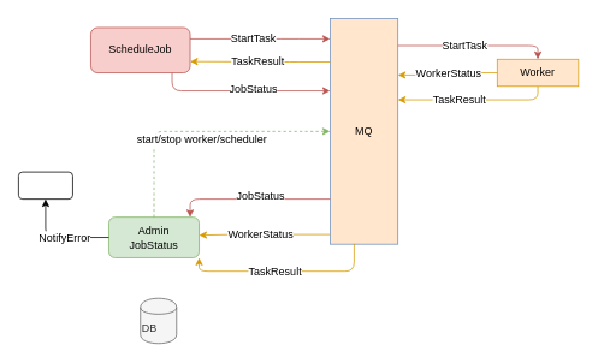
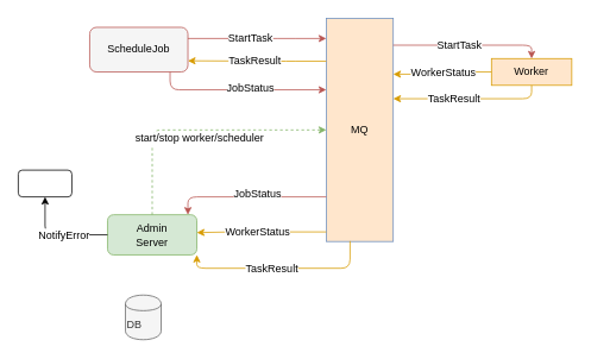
  <mxCell id="0" />
  <mxCell id="1" parent="0" />
  <mxCell id="2" value="MQ" style="rounded=0;whiteSpace=wrap;html=1;fillColor=#ffe6cc;strokeColor=#6c8ebf;" parent="1" vertex="1"><mxGeometry x="365" y="20" width="75" height="250" as="geometry" /></mxCell>
- <mxCell id="3" value="ScheduleJob" style="rounded=1;whiteSpace=wrap;html=1;fillColor=#f8cecc;strokeColor=#b85450;" parent="1" vertex="1"><mxGeometry x="100" y="30" width="110" height="50" as="geometry" /></mxCell>
- <mxCell id="4" value="Admin&lt;br&gt;JobStatus" style="rounded=1;whiteSpace=wrap;html=1;fillColor=#d5e8d4;strokeColor=#82b366;" parent="1" vertex="1"><mxGeometry x="120" y="240" width="100" height="45" as="geometry" /></mxCell>
+ <mxCell id="3" value="ScheduleJob" style="rounded=1;whiteSpace=wrap;html=1;fillColor=#f5f5f5;strokeColor=#b85450;" parent="1" vertex="1"><mxGeometry x="100" y="30" width="110" height="50" as="geometry" /></mxCell>
+ <mxCell id="4" value="Admin&lt;br&gt;Server" style="rounded=1;whiteSpace=wrap;html=1;fillColor=#d5e8d4;strokeColor=#82b366;" parent="1" vertex="1"><mxGeometry x="120" y="240" width="100" height="45" as="geometry" /></mxCell>
  <mxCell id="5" value="Worker" style="whiteSpace=wrap;html=1;fillColor=#ffe6cc;strokeColor=#d79b00;rounded=0;" parent="1" vertex="1"><mxGeometry x="550" y="65" width="90" height="30" as="geometry" /></mxCell>
  <mxCell id="6" style="edgeStyle=elbowEdgeStyle;rounded=0;orthogonalLoop=1;jettySize=auto;elbow=vertical;html=1;exitX=0.5;exitY=1;exitDx=0;exitDy=0;startArrow=classic;startFill=1;" parent="1" edge="1"><mxGeometry relative="1" as="geometry"><mxPoint x="605" y="250" as="sourcePoint" /><mxPoint x="605" y="250" as="targetPoint" /></mxGeometry></mxCell>
  <mxCell id="7" value="" style="endArrow=classic;html=1;edgeStyle=elbowEdgeStyle;fillColor=#ffe6cc;strokeColor=#d79b00;exitX=0;exitY=0.957;exitDx=0;exitDy=0;exitPerimeter=0;" parent="1" source="2" target="4" edge="1"><mxGeometry width="50" height="50" relative="1" as="geometry"><mxPoint x="364" y="261" as="sourcePoint" /><mxPoint x="270" y="261.25" as="targetPoint" /><Array as="points"><mxPoint x="260" y="260" /><mxPoint x="340" y="270" /><mxPoint x="280" y="270" /><mxPoint x="330" y="260" /><mxPoint x="310" y="260" /><mxPoint x="300" y="260" /><mxPoint x="260" y="283" /><mxPoint x="290" y="270" /><mxPoint x="310" y="280" /></Array></mxGeometry></mxCell>
  <mxCell id="8" value="WorkerStatus" style="text;html=1;resizable=0;points=[];align=center;verticalAlign=middle;labelBackgroundColor=#ffffff;" parent="7" vertex="1" connectable="0"><mxGeometry x="-0.447" relative="1" as="geometry"><mxPoint x="-37.5" as="offset" /></mxGeometry></mxCell>
  <mxCell id="9" value="" style="endArrow=classic;html=1;exitX=1;exitY=0.25;exitDx=0;exitDy=0;fillColor=#f8cecc;strokeColor=#b85450;edgeStyle=orthogonalEdgeStyle;elbow=vertical;" parent="1" source="3" target="2" edge="1"><mxGeometry width="50" height="50" relative="1" as="geometry"><mxPoint x="170" y="350" as="sourcePoint" /><mxPoint x="315" y="0" as="targetPoint" /><Array as="points"><mxPoint x="320" y="43" /><mxPoint x="320" y="43" /></Array></mxGeometry></mxCell>
  <mxCell id="10" value="StartTask" style="text;html=1;resizable=0;points=[];align=center;verticalAlign=middle;labelBackgroundColor=#ffffff;" parent="9" vertex="1" connectable="0"><mxGeometry x="-0.382" y="2" relative="1" as="geometry"><mxPoint x="21" y="2" as="offset" /></mxGeometry></mxCell>
  <mxCell id="11" value="" style="endArrow=classic;html=1;entryX=1;entryY=0.75;entryDx=0;entryDy=0;fillColor=#ffe6cc;strokeColor=#d79b00;edgeStyle=orthogonalEdgeStyle;" parent="1" source="2" target="3" edge="1"><mxGeometry width="50" height="50" relative="1" as="geometry"><mxPoint x="350" y="68" as="sourcePoint" /><mxPoint x="190" y="300" as="targetPoint" /><Array as="points"><mxPoint x="320" y="68" /><mxPoint x="320" y="68" /></Array></mxGeometry></mxCell>
  <mxCell id="12" value="TaskResult" style="text;html=1;resizable=0;points=[];align=center;verticalAlign=middle;labelBackgroundColor=#ffffff;" parent="11" vertex="1" connectable="0"><mxGeometry x="0.196" relative="1" as="geometry"><mxPoint x="12" as="offset" /></mxGeometry></mxCell>
  <mxCell id="13" value="" style="endArrow=classic;html=1;fillColor=#ffe6cc;strokeColor=#d79b00;edgeStyle=orthogonalEdgeStyle;elbow=vertical;entryX=1;entryY=0.25;entryDx=0;entryDy=0;" parent="1" source="5" target="2" edge="1"><mxGeometry width="50" height="50" relative="1" as="geometry"><mxPoint x="130" y="380" as="sourcePoint" /><mxPoint x="520" y="130" as="targetPoint" /><Array as="points" /></mxGeometry></mxCell>
  <mxCell id="14" value="WorkerStatus" style="text;html=1;resizable=0;points=[];align=center;verticalAlign=middle;labelBackgroundColor=#ffffff;fontColor=#000000;" parent="13" vertex="1" connectable="0"><mxGeometry x="-0.215" y="3" relative="1" as="geometry"><mxPoint x="-11" y="-3" as="offset" /></mxGeometry></mxCell>
  <mxCell id="15" value="" style="endArrow=classic;html=1;edgeStyle=orthogonalEdgeStyle;fillColor=#f8cecc;strokeColor=#b85450;" parent="1" source="3" target="2" edge="1"><mxGeometry width="50" height="50" relative="1" as="geometry"><mxPoint x="185" y="140" as="sourcePoint" /><mxPoint x="180" y="330" as="targetPoint" /><Array as="points"><mxPoint x="190" y="100" /></Array></mxGeometry></mxCell>
  <mxCell id="16" value="JobStatus" style="text;html=1;resizable=0;points=[];align=center;verticalAlign=middle;labelBackgroundColor=#ffffff;" parent="15" vertex="1" connectable="0"><mxGeometry x="0.016" y="1" relative="1" as="geometry"><mxPoint x="10" y="-1" as="offset" /></mxGeometry></mxCell>
  <mxCell id="17" value="" style="endArrow=classic;html=1;fillColor=#f8cecc;strokeColor=#b85450;edgeStyle=orthogonalEdgeStyle;elbow=vertical;" parent="1" source="2" target="5" edge="1"><mxGeometry width="50" height="50" relative="1" as="geometry"><mxPoint x="450" y="110" as="sourcePoint" /><mxPoint x="630" y="30" as="targetPoint" /><Array as="points"><mxPoint x="595" y="50" /></Array></mxGeometry></mxCell>
  <mxCell id="18" value="StartTask" style="text;html=1;resizable=0;points=[];align=center;verticalAlign=middle;labelBackgroundColor=#ffffff;" parent="17" vertex="1" connectable="0"><mxGeometry x="-0.382" y="2" relative="1" as="geometry"><mxPoint x="20" y="2" as="offset" /></mxGeometry></mxCell>
  <mxCell id="19" value="" style="endArrow=classic;html=1;exitX=0.5;exitY=1;exitDx=0;exitDy=0;fillColor=#ffe6cc;strokeColor=#d79b00;edgeStyle=orthogonalEdgeStyle;elbow=vertical;" parent="1" source="5" target="2" edge="1"><mxGeometry width="50" height="50" relative="1" as="geometry"><mxPoint x="560" y="90" as="sourcePoint" /><mxPoint x="450" y="90" as="targetPoint" /><Array as="points"><mxPoint x="595" y="110" /></Array></mxGeometry></mxCell>
  <mxCell id="20" value="TaskResult" style="text;html=1;resizable=0;points=[];align=center;verticalAlign=middle;labelBackgroundColor=#ffffff;fontColor=#000000;" parent="19" vertex="1" connectable="0"><mxGeometry x="-0.215" y="3" relative="1" as="geometry"><mxPoint x="-36" y="-4" as="offset" /></mxGeometry></mxCell>
  <mxCell id="21" value="" style="endArrow=classic;html=1;fontColor=#000000;edgeStyle=orthogonalEdgeStyle;fillColor=#f8cecc;strokeColor=#b85450;" parent="1" source="2" target="4" edge="1"><mxGeometry width="50" height="50" relative="1" as="geometry"><mxPoint x="130" y="360" as="sourcePoint" /><mxPoint x="180" y="310" as="targetPoint" /><Array as="points"><mxPoint x="210" y="220" /></Array></mxGeometry></mxCell>
  <mxCell id="22" value="JobStatus" style="text;html=1;resizable=0;points=[];align=center;verticalAlign=middle;labelBackgroundColor=#ffffff;fontColor=#000000;" parent="21" vertex="1" connectable="0"><mxGeometry x="-0.273" relative="1" as="geometry"><mxPoint x="-14" y="-4" as="offset" /></mxGeometry></mxCell>
- <mxCell id="23" value="DB" style="shape=cylinder;whiteSpace=wrap;html=1;boundedLbl=1;backgroundOutline=1;rounded=1;align=left;fillColor=#f5f5f5;strokeColor=#666666;fontColor=#333333;" parent="1" vertex="1"><mxGeometry x="155" y="330" width="40" height="50" as="geometry" /></mxCell>
+ <mxCell id="23" value="DB" style="shape=cylinder;whiteSpace=wrap;html=1;boundedLbl=1;backgroundOutline=1;rounded=1;align=left;fillColor=#f5f5f5;strokeColor=#666666;fontColor=#333333;" parent="1" vertex="1"><mxGeometry x="140" y="330" width="40" height="50" as="geometry" /></mxCell>
  <mxCell id="24" value="" style="endArrow=classic;html=1;fillColor=#ffe6cc;strokeColor=#d79b00;edgeStyle=orthogonalEdgeStyle;elbow=vertical;exitX=0.355;exitY=0.998;exitDx=0;exitDy=0;exitPerimeter=0;" parent="1" source="2" target="4" edge="1"><mxGeometry width="50" height="50" relative="1" as="geometry"><mxPoint x="370" y="300" as="sourcePoint" /><mxPoint x="200" y="285" as="targetPoint" /><Array as="points"><mxPoint x="392" y="300" /><mxPoint x="220" y="300" /></Array></mxGeometry></mxCell>
  <mxCell id="25" value="TaskResult" style="text;html=1;resizable=0;points=[];align=center;verticalAlign=middle;labelBackgroundColor=#ffffff;fontColor=#000000;" parent="24" vertex="1" connectable="0"><mxGeometry x="-0.215" y="3" relative="1" as="geometry"><mxPoint x="-34" y="-3" as="offset" /></mxGeometry></mxCell>
  <mxCell id="26" value="" style="endArrow=classic;html=1;fontColor=#000000;edgeStyle=orthogonalEdgeStyle;exitX=0.5;exitY=0;exitDx=0;exitDy=0;dashed=1;fillColor=#d5e8d4;strokeColor=#82b366;" parent="1" source="4" target="2" edge="1"><mxGeometry width="50" height="50" relative="1" as="geometry"><mxPoint x="180" y="180" as="sourcePoint" /><mxPoint x="360" y="180" as="targetPoint" /></mxGeometry></mxCell>
  <mxCell id="27" value="start/stop worker/scheduler" style="text;html=1;resizable=0;points=[];align=center;verticalAlign=middle;labelBackgroundColor=#ffffff;fontColor=#000000;" parent="26" vertex="1" connectable="0"><mxGeometry x="-0.407" y="-52" relative="1" as="geometry"><mxPoint as="offset" /></mxGeometry></mxCell>
  <mxCell id="28" value="" style="rounded=1;whiteSpace=wrap;html=1;" parent="1" vertex="1"><mxGeometry x="20" y="190" width="60" height="30" as="geometry" /></mxCell>
  <mxCell id="29" value="" style="endArrow=classic;html=1;entryX=0.5;entryY=1;entryDx=0;entryDy=0;edgeStyle=orthogonalEdgeStyle;" parent="1" source="4" target="28" edge="1"><mxGeometry width="50" height="50" relative="1" as="geometry"><mxPoint x="110" y="260" as="sourcePoint" /><mxPoint x="80" y="500" as="targetPoint" /></mxGeometry></mxCell>
  <mxCell id="30" value="NotifyError" style="text;html=1;resizable=0;points=[];align=center;verticalAlign=middle;labelBackgroundColor=#ffffff;" parent="29" vertex="1" connectable="0"><mxGeometry x="0.084" y="-3" relative="1" as="geometry"><mxPoint x="11" y="2.5" as="offset" /></mxGeometry></mxCell>
